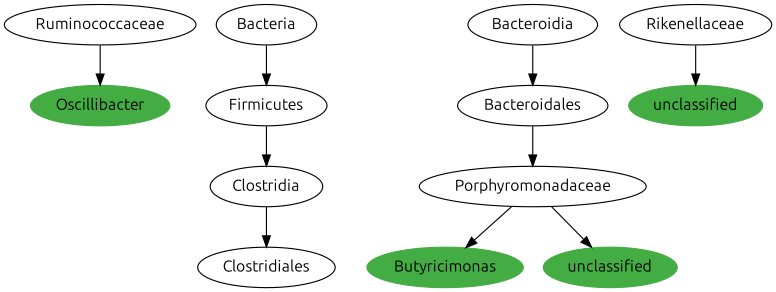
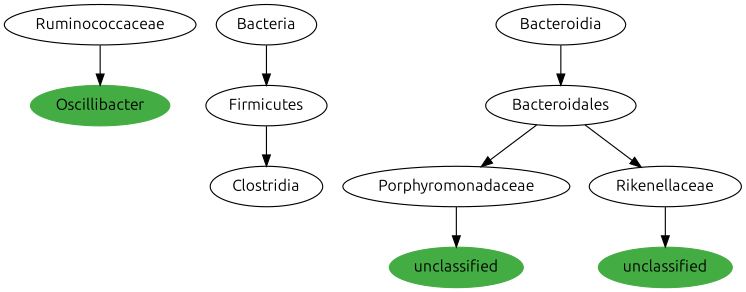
  digraph {
    fontname=Ubuntu
    node [fontname=Ubuntu]
    edge [fontname=Ubuntu]
    n1 [color="#43AC43" label=Oscillibacter style=filled]
    n2 [label=Ruminococcaceae]
-   n3 [label=Clostridiales]
    n4 [label=Clostridia]
    n5 [label=Firmicutes]
    n6 [label=Bacteria]
-   n7 [color="#43AC43" label=Butyricimonas style=filled]
    n8 [label=Porphyromonadaceae]
    n9 [color="#43AC43" label=unclassified style=filled]
    n10 [label=Bacteroidales]
    n11 [label=Rikenellaceae]
    n12 [color="#43AC43" label=unclassified style=filled]
    n13 [label=Bacteroidia]
    n2 -> n1
-   n4 -> n3
    n5 -> n4
    n6 -> n5
-   n8 -> n7
    n8 -> n9
    n10 -> n8
+   n10 -> n11
    n11 -> n12
    n13 -> n10
  }
